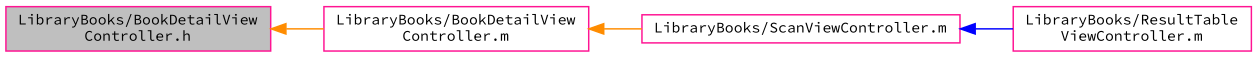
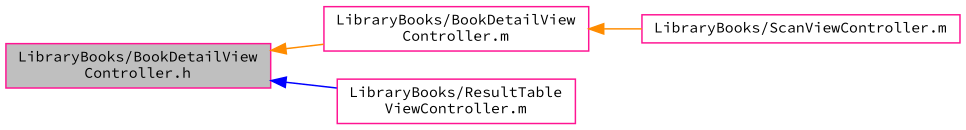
  digraph {
    fontname="Source Code Pro"
    rankdir=LR
    node [color=deeppink fillcolor=white fontname="Source Code Pro" fontsize=10 shape=record style=filled]
    edge [color=darkorange dir=back fontname="Source Code Pro" fontsize=10 labelfontname=Helvetica labelfontsize=10 style=solid]
    n1 [fillcolor=grey75 fontcolor=black height=0.2 label="LibraryBooks/BookDetailView\lController.h" width=0.4]
    n2 [height=0.2 label="LibraryBooks/BookDetailView\lController.m" width=0.4]
    n3 [height=0.2 label="LibraryBooks/ResultTable\lViewController.m" width=0.4]
    n4 [height=0.2 label="LibraryBooks/ScanViewController.m" width=0.4]
    n1 -> n2
-   n4 -> n3 [color=blue]
+   n1 -> n3 [color=blue]
    n2 -> n4
  }
